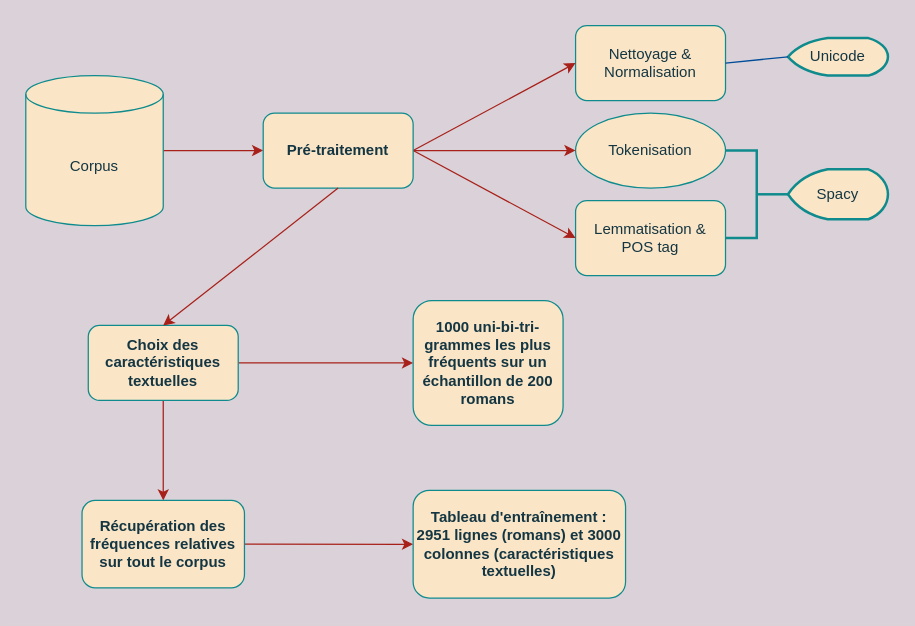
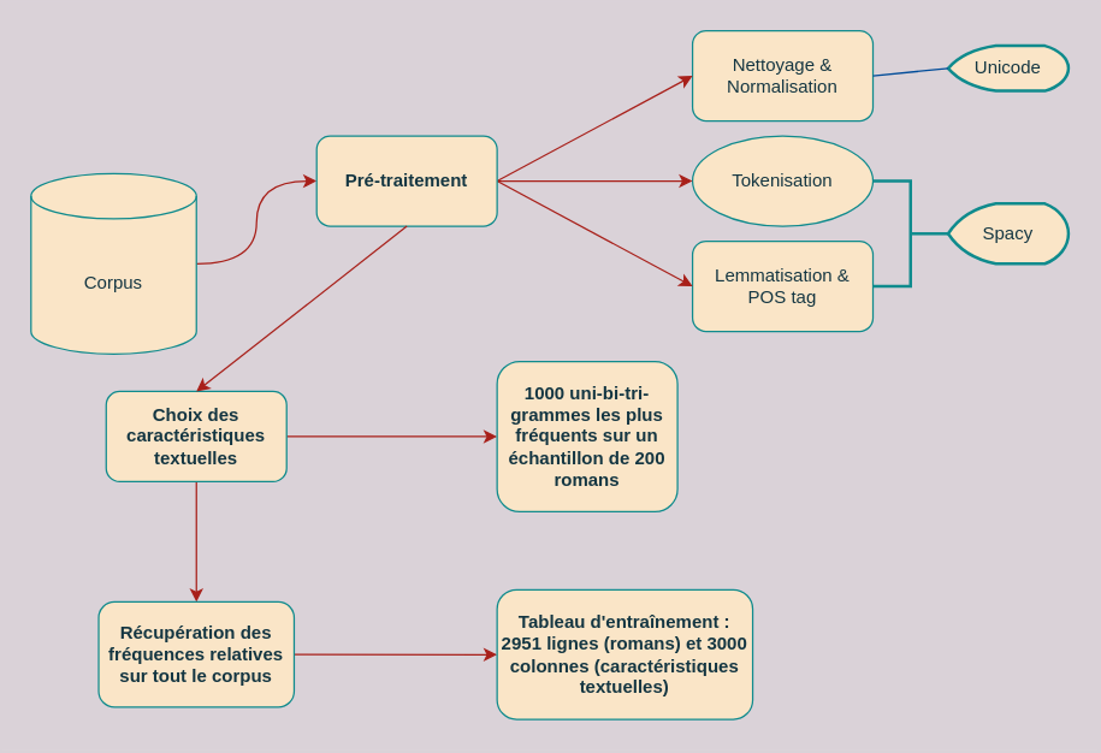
  <mxCell id="0" />
  <mxCell id="1" parent="0" />
  <mxCell id="2" value="" style="edgeStyle=orthogonalEdgeStyle;rounded=1;orthogonalLoop=1;jettySize=auto;html=1;labelBackgroundColor=#DAD2D8;strokeColor=#A8201A;fontColor=#143642;curved=1;" edge="1" parent="1" source="3" target="20"><mxGeometry relative="1" as="geometry" /></mxCell>
- <mxCell id="3" value="Corpus" style="shape=cylinder3;whiteSpace=wrap;html=1;boundedLbl=1;backgroundOutline=1;size=15;fillColor=#FAE5C7;strokeColor=#0F8B8D;fontColor=#143642;rounded=1;" parent="1" vertex="1"><mxGeometry x="20" y="60" width="110" height="120" as="geometry" /></mxCell>
+ <mxCell id="3" value="Corpus" style="shape=cylinder3;whiteSpace=wrap;html=1;boundedLbl=1;backgroundOutline=1;size=15;fillColor=#FAE5C7;strokeColor=#0F8B8D;fontColor=#143642;rounded=1;" parent="1" vertex="1"><mxGeometry x="20" y="115" width="110" height="120" as="geometry" /></mxCell>
  <mxCell id="4" value="&lt;div&gt;Nettoyage &amp;amp;&lt;/div&gt;&lt;div&gt;Normalisation&lt;br&gt;&lt;/div&gt;" style="rounded=1;whiteSpace=wrap;html=1;fillColor=#FAE5C7;strokeColor=#0F8B8D;fontColor=#143642;" parent="1" vertex="1"><mxGeometry x="460" y="20" width="120" height="60" as="geometry" /></mxCell>
  <mxCell id="5" value="Tokenisation" style="ellipse;whiteSpace=wrap;html=1;fillColor=#FAE5C7;strokeColor=#0F8B8D;fontColor=#143642;" parent="1" vertex="1"><mxGeometry x="460" y="90" width="120" height="60" as="geometry" /></mxCell>
  <mxCell id="6" value="Lemmatisation &amp;amp; POS tag" style="rounded=1;whiteSpace=wrap;html=1;fillColor=#FAE5C7;strokeColor=#0F8B8D;fontColor=#143642;" parent="1" vertex="1"><mxGeometry x="460" y="160" width="120" height="60" as="geometry" /></mxCell>
  <mxCell id="7" value="" style="endArrow=classic;html=1;rounded=1;entryX=0;entryY=0.5;entryDx=0;entryDy=0;exitX=1;exitY=0.5;exitDx=0;exitDy=0;labelBackgroundColor=#DAD2D8;strokeColor=#A8201A;fontColor=#143642;curved=1;" parent="1" target="4" edge="1"><mxGeometry width="50" height="50" relative="1" as="geometry"><mxPoint x="330" y="120" as="sourcePoint" /><mxPoint x="330" y="150" as="targetPoint" /></mxGeometry></mxCell>
  <mxCell id="8" value="" style="endArrow=classic;html=1;rounded=1;entryX=0;entryY=0.5;entryDx=0;entryDy=0;exitX=1;exitY=0.5;exitDx=0;exitDy=0;labelBackgroundColor=#DAD2D8;strokeColor=#A8201A;fontColor=#143642;curved=1;" parent="1" target="5" edge="1"><mxGeometry width="50" height="50" relative="1" as="geometry"><mxPoint x="330" y="120" as="sourcePoint" /><mxPoint x="330" y="150" as="targetPoint" /></mxGeometry></mxCell>
  <mxCell id="9" value="" style="endArrow=classic;html=1;rounded=1;entryX=0;entryY=0.5;entryDx=0;entryDy=0;labelBackgroundColor=#DAD2D8;strokeColor=#A8201A;fontColor=#143642;curved=1;" parent="1" target="6" edge="1"><mxGeometry width="50" height="50" relative="1" as="geometry"><mxPoint x="330" y="120" as="sourcePoint" /><mxPoint x="330" y="150" as="targetPoint" /></mxGeometry></mxCell>
  <mxCell id="10" value="" style="strokeWidth=2;html=1;shape=mxgraph.flowchart.annotation_2;align=left;labelPosition=right;pointerEvents=1;direction=west;fillColor=#FAE5C7;strokeColor=#0F8B8D;fontColor=#143642;rounded=1;" parent="1" vertex="1"><mxGeometry x="580" y="120" width="50" height="70" as="geometry" /></mxCell>
  <mxCell id="11" value="Spacy" style="strokeWidth=2;html=1;shape=mxgraph.flowchart.display;whiteSpace=wrap;fillColor=#FAE5C7;strokeColor=#0F8B8D;fontColor=#143642;rounded=1;" parent="1" vertex="1"><mxGeometry x="630" y="135" width="80" height="40" as="geometry" /></mxCell>
  <mxCell id="12" value="Unicode" style="strokeWidth=2;html=1;shape=mxgraph.flowchart.display;whiteSpace=wrap;fillColor=#FAE5C7;strokeColor=#0F8B8D;fontColor=#143642;rounded=1;" parent="1" vertex="1"><mxGeometry x="630" y="30" width="80" height="30" as="geometry" /></mxCell>
  <mxCell id="13" value="" style="edgeStyle=orthogonalEdgeStyle;rounded=1;orthogonalLoop=1;jettySize=auto;html=1;labelBackgroundColor=#DAD2D8;strokeColor=#A8201A;fontColor=#143642;curved=1;" parent="1" source="15" target="17" edge="1"><mxGeometry relative="1" as="geometry" /></mxCell>
  <mxCell id="14" value="" style="edgeStyle=orthogonalEdgeStyle;rounded=1;orthogonalLoop=1;jettySize=auto;html=1;labelBackgroundColor=#DAD2D8;strokeColor=#A8201A;fontColor=#143642;curved=1;" parent="1" source="15" target="18" edge="1"><mxGeometry relative="1" as="geometry" /></mxCell>
  <mxCell id="15" value="Choix des caractéristiques textuelles" style="whiteSpace=wrap;html=1;fontStyle=1;startSize=0;fillColor=#FAE5C7;strokeColor=#0F8B8D;fontColor=#143642;rounded=1;" parent="1" vertex="1"><mxGeometry x="70" y="260" width="120" height="60" as="geometry" /></mxCell>
  <mxCell id="16" value="" style="edgeStyle=orthogonalEdgeStyle;rounded=1;orthogonalLoop=1;jettySize=auto;html=1;labelBackgroundColor=#DAD2D8;strokeColor=#A8201A;fontColor=#143642;curved=1;" parent="1" source="17" target="19" edge="1"><mxGeometry relative="1" as="geometry" /></mxCell>
  <mxCell id="17" value="Récupération des fréquences relatives sur tout le corpus" style="whiteSpace=wrap;html=1;fontStyle=1;startSize=0;fillColor=#FAE5C7;strokeColor=#0F8B8D;fontColor=#143642;rounded=1;" parent="1" vertex="1"><mxGeometry x="65" y="400" width="130" height="70" as="geometry" /></mxCell>
  <mxCell id="18" value="&lt;div&gt;&lt;br&gt;&lt;/div&gt;&lt;div&gt;1000 uni-bi-tri-grammes les plus fréquents sur un échantillon de 200 romans&lt;/div&gt;&lt;div&gt;&lt;br&gt;&lt;/div&gt;" style="rounded=1;whiteSpace=wrap;html=1;fontStyle=1;startSize=0;fillColor=#FAE5C7;strokeColor=#0F8B8D;fontColor=#143642;" parent="1" vertex="1"><mxGeometry x="330" y="240" width="120" height="100" as="geometry" /></mxCell>
  <mxCell id="19" value="Tableau d'entraînement : 2951 lignes (romans) et 3000 colonnes (caractéristiques textuelles)" style="rounded=1;whiteSpace=wrap;html=1;fontStyle=1;startSize=0;fillColor=#FAE5C7;strokeColor=#0F8B8D;fontColor=#143642;" parent="1" vertex="1"><mxGeometry x="330" y="391.88" width="170" height="86.25" as="geometry" /></mxCell>
  <mxCell id="20" value="Pré-traitement" style="whiteSpace=wrap;html=1;fontStyle=1;startSize=0;fillColor=#FAE5C7;strokeColor=#0F8B8D;fontColor=#143642;rounded=1;" vertex="1" parent="1"><mxGeometry x="210" y="90" width="120" height="60" as="geometry" /></mxCell>
  <mxCell id="21" value="" style="endArrow=classic;html=1;rounded=1;exitX=0.5;exitY=1;exitDx=0;exitDy=0;entryX=0.5;entryY=0;entryDx=0;entryDy=0;labelBackgroundColor=#DAD2D8;strokeColor=#A8201A;fontColor=#143642;curved=1;" edge="1" parent="1" source="20" target="15"><mxGeometry width="50" height="50" relative="1" as="geometry"><mxPoint x="280" y="320" as="sourcePoint" /><mxPoint x="330" y="270" as="targetPoint" /></mxGeometry></mxCell>
  <mxCell id="22" value="" style="endArrow=none;html=1;rounded=1;fontColor=#143642;strokeColor=#004C99;fillColor=#FAE5C7;curved=1;entryX=0;entryY=0.5;entryDx=0;entryDy=0;entryPerimeter=0;exitX=1;exitY=0.5;exitDx=0;exitDy=0;" edge="1" parent="1" source="4" target="12"><mxGeometry width="50" height="50" relative="1" as="geometry"><mxPoint x="280" y="320" as="sourcePoint" /><mxPoint x="330" y="270" as="targetPoint" /></mxGeometry></mxCell>
